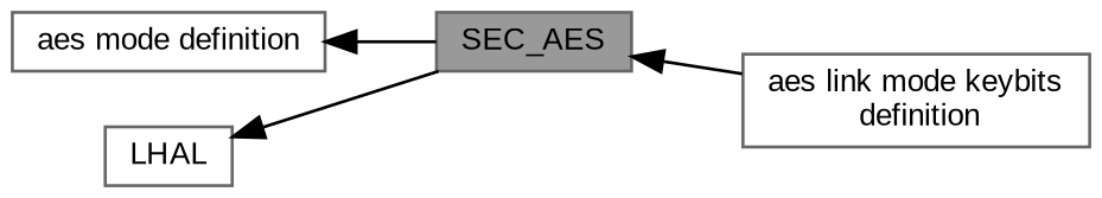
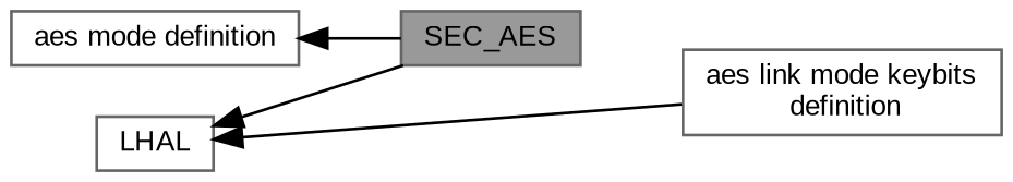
  digraph {
    fontname="Liberation Sans"
    rankdir=LR
    node [color=grey40 fillcolor=white fontname="Liberation Sans" fontsize=10 shape=box style=filled]
    edge [dir=back fontname="Liberation Sans" fontsize=10 labelfontname=Helvetica labelfontsize=10 shape=plaintext style=solid]
    n1 [height=0.2 label="aes link mode keybits\l definition" width=0.4]
    n2 [height=0.2 label="aes mode definition" width=0.4]
    n3 [color=gray40 fillcolor=grey60 fontcolor=black height=0.2 label=SEC_AES width=0.4]
    n4 [height=0.2 label=LHAL width=0.4]
    n2 -> n3
-   n3 -> n1
+   n4 -> n1
    n4 -> n3
  }
